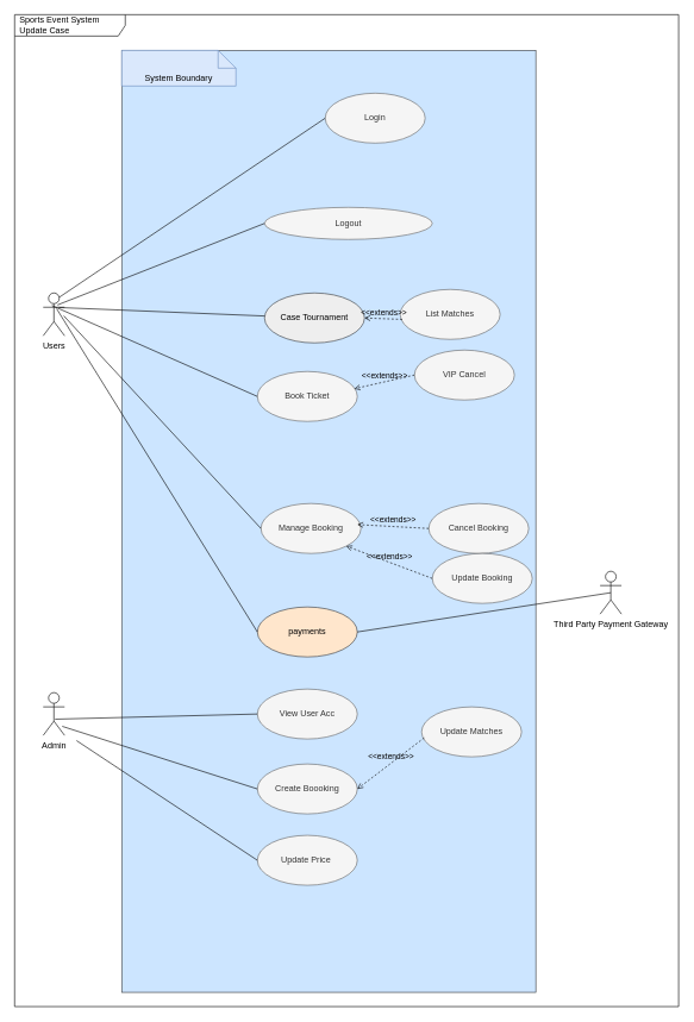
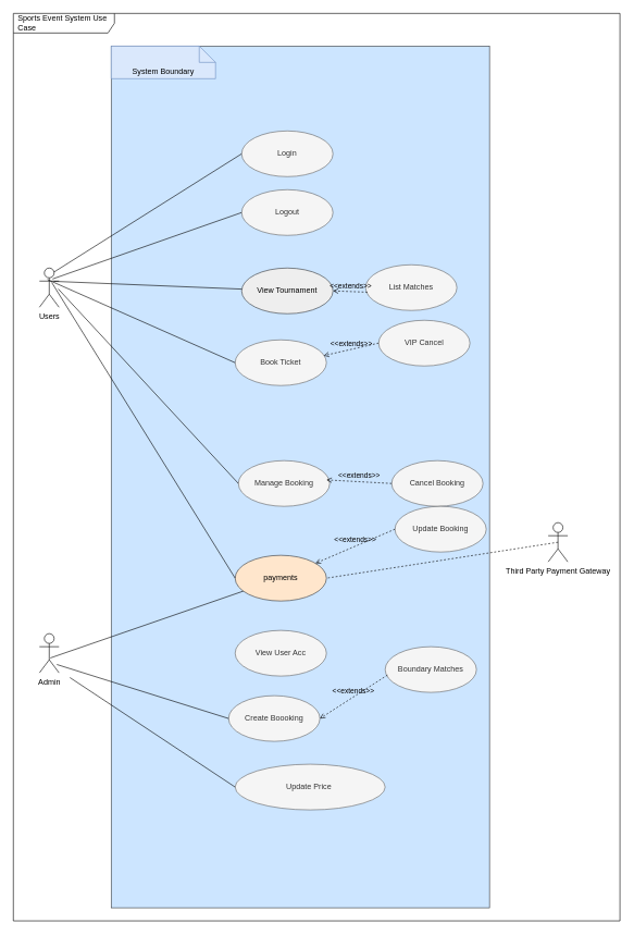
  <mxCell id="0" />
  <mxCell id="1" parent="0" />
- <mxCell id="2" value="Sports Event System Update Case" style="shape=umlFrame;whiteSpace=wrap;html=1;width=155;height=30;boundedLbl=1;verticalAlign=middle;align=left;spacingLeft=5;" parent="1" vertex="1"><mxGeometry x="20" width="930" height="1390" as="geometry" y="20" /></mxCell>
+ <mxCell id="2" value="Sports Event System Use Case" style="shape=umlFrame;whiteSpace=wrap;html=1;width=155;height=30;boundedLbl=1;verticalAlign=middle;align=left;spacingLeft=5;" parent="1" vertex="1"><mxGeometry x="20" width="930" height="1390" as="geometry" y="20" /></mxCell>
  <mxCell id="3" value="" style="rounded=0;whiteSpace=wrap;html=1;fillColor=#cce5ff;strokeColor=#36393d;" parent="1" vertex="1"><mxGeometry x="170" y="70" width="580" height="1320" as="geometry" /></mxCell>
  <mxCell id="4" value="Users" style="shape=umlActor;verticalLabelPosition=bottom;verticalAlign=top;html=1;" parent="1" vertex="1"><mxGeometry x="60" y="410" width="30" height="60" as="geometry" /></mxCell>
  <mxCell id="5" value="Admin" style="shape=umlActor;verticalLabelPosition=bottom;verticalAlign=top;html=1;" parent="1" vertex="1"><mxGeometry x="60" y="970" width="30" height="60" as="geometry" /></mxCell>
  <mxCell id="6" value="Third Party Payment Gateway" style="shape=umlActor;verticalLabelPosition=bottom;verticalAlign=top;html=1;" parent="1" vertex="1"><mxGeometry x="840" y="800" width="30" height="60" as="geometry" /></mxCell>
- <mxCell id="7" value="Case Tournament" style="ellipse;whiteSpace=wrap;html=1;fillColor=#eeeeee;strokeColor=#36393d;" parent="1" vertex="1"><mxGeometry x="370" y="410" width="140" height="70" as="geometry" /></mxCell>
+ <mxCell id="7" value="View Tournament" style="ellipse;whiteSpace=wrap;html=1;fillColor=#eeeeee;strokeColor=#36393d;" parent="1" vertex="1"><mxGeometry x="370" y="410" width="140" height="70" as="geometry" /></mxCell>
  <mxCell id="8" value="" style="endArrow=none;html=1;exitX=0.727;exitY=0.339;exitDx=0;exitDy=0;exitPerimeter=0;" parent="1" source="4" target="7" edge="1"><mxGeometry width="50" height="50" relative="1" as="geometry"><mxPoint x="310" y="370" as="sourcePoint" /><mxPoint x="360" y="320" as="targetPoint" /></mxGeometry></mxCell>
  <mxCell id="9" value="payments" style="ellipse;whiteSpace=wrap;html=1;fillColor=#ffe6cc;strokeColor=#36393d;" parent="1" vertex="1"><mxGeometry x="360" y="850" width="140" height="70" as="geometry" /></mxCell>
- <mxCell id="10" value="Login" style="ellipse;whiteSpace=wrap;html=1;fillColor=#f5f5f5;strokeColor=#666666;fontColor=#333333;" parent="1" vertex="1"><mxGeometry x="455" y="130" width="140" height="70" as="geometry" /></mxCell>
+ <mxCell id="10" value="Login" style="ellipse;whiteSpace=wrap;html=1;fillColor=#f5f5f5;strokeColor=#666666;fontColor=#333333;" parent="1" vertex="1"><mxGeometry x="370" y="200" width="140" height="70" as="geometry" /></mxCell>
  <mxCell id="11" value="" style="endArrow=none;html=1;exitX=0.75;exitY=0.1;exitDx=0;exitDy=0;exitPerimeter=0;entryX=0;entryY=0.5;entryDx=0;entryDy=0;" parent="1" source="4" target="10" edge="1"><mxGeometry width="50" height="50" relative="1" as="geometry"><mxPoint x="92.5" y="336" as="sourcePoint" /><mxPoint x="375" y="155" as="targetPoint" /></mxGeometry></mxCell>
- <mxCell id="12" value="Logout" style="ellipse;whiteSpace=wrap;html=1;fillColor=#f5f5f5;strokeColor=#666666;fontColor=#333333;" parent="1" vertex="1"><mxGeometry x="370" y="290" width="235" height="45" as="geometry" /></mxCell>
+ <mxCell id="12" value="Logout" style="ellipse;whiteSpace=wrap;html=1;fillColor=#f5f5f5;strokeColor=#666666;fontColor=#333333;" parent="1" vertex="1"><mxGeometry x="370" y="290" width="140" height="70" as="geometry" /></mxCell>
  <mxCell id="13" value="" style="endArrow=none;html=1;exitX=0.667;exitY=0.279;exitDx=0;exitDy=0;exitPerimeter=0;entryX=0;entryY=0.5;entryDx=0;entryDy=0;" parent="1" source="4" target="12" edge="1"><mxGeometry width="50" height="50" relative="1" as="geometry"><mxPoint x="91.81" y="350.34" as="sourcePoint" /><mxPoint x="381.448" y="445.819" as="targetPoint" /></mxGeometry></mxCell>
  <mxCell id="14" value="Book Ticket" style="ellipse;whiteSpace=wrap;html=1;fillColor=#f5f5f5;strokeColor=#666666;fontColor=#333333;" parent="1" vertex="1"><mxGeometry x="360" y="520" width="140" height="70" as="geometry" /></mxCell>
  <mxCell id="15" value="" style="endArrow=none;html=1;exitX=0.409;exitY=0.294;exitDx=0;exitDy=0;exitPerimeter=0;entryX=0;entryY=0.5;entryDx=0;entryDy=0;" parent="1" source="4" target="14" edge="1"><mxGeometry width="50" height="50" relative="1" as="geometry"><mxPoint x="85" y="450" as="sourcePoint" /><mxPoint x="370" y="565" as="targetPoint" /></mxGeometry></mxCell>
  <mxCell id="16" value="" style="endArrow=none;html=1;exitX=0.627;exitY=0.367;exitDx=0;exitDy=0;exitPerimeter=0;entryX=0;entryY=0.5;entryDx=0;entryDy=0;" parent="1" source="4" target="9" edge="1"><mxGeometry width="50" height="50" relative="1" as="geometry"><mxPoint x="95" y="460" as="sourcePoint" /><mxPoint x="375" y="655" as="targetPoint" /></mxGeometry></mxCell>
- <mxCell id="17" value="" style="endArrow=none;html=1;exitX=0.5;exitY=0.5;exitDx=0;exitDy=0;exitPerimeter=0;entryX=1;entryY=0.5;entryDx=0;entryDy=0;" parent="1" source="6" target="9" edge="1"><mxGeometry width="50" height="50" relative="1" as="geometry"><mxPoint x="813.2" y="744.22" as="sourcePoint" /><mxPoint x="510" y="835" as="targetPoint" /></mxGeometry></mxCell>
+ <mxCell id="17" value="" style="endArrow=none;html=1;exitX=0.5;exitY=0.5;exitDx=0;exitDy=0;exitPerimeter=0;entryX=1;entryY=0.5;entryDx=0;entryDy=0;dashed=1;" parent="1" source="6" target="9" edge="1"><mxGeometry width="50" height="50" relative="1" as="geometry"><mxPoint x="813.2" y="744.22" as="sourcePoint" /><mxPoint x="510" y="835" as="targetPoint" /></mxGeometry></mxCell>
  <mxCell id="18" value="VIP Cancel" style="ellipse;whiteSpace=wrap;html=1;fillColor=#f5f5f5;strokeColor=#666666;fontColor=#333333;" parent="1" vertex="1"><mxGeometry x="580" y="490" width="140" height="70" as="geometry" /></mxCell>
  <mxCell id="19" value="&amp;lt;&amp;lt;extends&amp;gt;&amp;gt;" style="html=1;verticalAlign=bottom;labelBackgroundColor=none;endArrow=open;endFill=0;dashed=1;exitX=0;exitY=0.5;exitDx=0;exitDy=0;entryX=0.97;entryY=0.345;entryDx=0;entryDy=0;entryPerimeter=0;" parent="1" source="18" target="14" edge="1"><mxGeometry width="160" relative="1" as="geometry"><mxPoint x="590" y="560" as="sourcePoint" /><mxPoint x="510" y="625" as="targetPoint" /></mxGeometry></mxCell>
  <mxCell id="20" value="Manage Booking" style="ellipse;whiteSpace=wrap;html=1;fillColor=#f5f5f5;strokeColor=#666666;fontColor=#333333;" parent="1" vertex="1"><mxGeometry x="365" y="705" width="140" height="70" as="geometry" /></mxCell>
  <mxCell id="21" value="" style="endArrow=none;html=1;exitX=0.627;exitY=0.367;exitDx=0;exitDy=0;exitPerimeter=0;entryX=0;entryY=0.5;entryDx=0;entryDy=0;" parent="1" target="20" edge="1"><mxGeometry width="50" height="50" relative="1" as="geometry"><mxPoint x="88.81" y="442.02" as="sourcePoint" /><mxPoint x="360" y="845" as="targetPoint" /></mxGeometry></mxCell>
  <mxCell id="22" value="View User Acc" style="ellipse;whiteSpace=wrap;html=1;fillColor=#f5f5f5;strokeColor=#666666;fontColor=#333333;" parent="1" vertex="1"><mxGeometry x="360" y="965" width="140" height="70" as="geometry" /></mxCell>
- <mxCell id="23" value="Create Boooking" style="ellipse;whiteSpace=wrap;html=1;fillColor=#f5f5f5;strokeColor=#666666;fontColor=#333333;" parent="1" vertex="1"><mxGeometry x="360" y="1070" width="140" height="70" as="geometry" /></mxCell>
- <mxCell id="24" value="" style="endArrow=none;html=1;rounded=0;exitX=0.555;exitY=0.621;exitDx=0;exitDy=0;exitPerimeter=0;entryX=0;entryY=0.5;entryDx=0;entryDy=0;" parent="1" source="5" target="22" edge="1"><mxGeometry width="50" height="50" relative="1" as="geometry"><mxPoint x="550" y="1040" as="sourcePoint" /><mxPoint x="600" y="990" as="targetPoint" /></mxGeometry></mxCell>
- <mxCell id="25" value="Update Price&amp;nbsp;" style="ellipse;whiteSpace=wrap;html=1;fillColor=#f5f5f5;strokeColor=#666666;fontColor=#333333;" parent="1" vertex="1"><mxGeometry x="360" y="1170" width="140" height="70" as="geometry" /></mxCell>
+ <mxCell id="23" value="Create Boooking" style="ellipse;whiteSpace=wrap;html=1;fillColor=#f5f5f5;strokeColor=#666666;fontColor=#333333;" parent="1" vertex="1"><mxGeometry x="350" y="1065" width="140" height="70" as="geometry" /></mxCell>
+ <mxCell id="24" value="" style="endArrow=none;html=1;rounded=0;exitX=0.555;exitY=0.621;exitDx=0;exitDy=0;exitPerimeter=0;" parent="1" source="5" target="9" edge="1"><mxGeometry width="50" height="50" relative="1" as="geometry"><mxPoint x="550" y="1040" as="sourcePoint" /><mxPoint x="600" y="990" as="targetPoint" /></mxGeometry></mxCell>
+ <mxCell id="25" value="Update Price&amp;nbsp;" style="ellipse;whiteSpace=wrap;html=1;fillColor=#f5f5f5;strokeColor=#666666;fontColor=#333333;" parent="1" vertex="1"><mxGeometry x="360" y="1170" width="230" height="70" as="geometry" /></mxCell>
  <mxCell id="26" value="" style="endArrow=none;html=1;rounded=0;exitX=0.555;exitY=0.621;exitDx=0;exitDy=0;exitPerimeter=0;entryX=0;entryY=0.5;entryDx=0;entryDy=0;" parent="1" target="23" edge="1"><mxGeometry width="50" height="50" relative="1" as="geometry"><mxPoint x="86.65" y="1017.26" as="sourcePoint" /><mxPoint x="375" y="955" as="targetPoint" /></mxGeometry></mxCell>
  <mxCell id="27" value="" style="endArrow=none;html=1;rounded=0;exitX=0.555;exitY=0.621;exitDx=0;exitDy=0;exitPerimeter=0;entryX=0;entryY=0.5;entryDx=0;entryDy=0;" parent="1" target="25" edge="1"><mxGeometry width="50" height="50" relative="1" as="geometry"><mxPoint x="106.65" y="1037.26" as="sourcePoint" /><mxPoint x="370" y="1135" as="targetPoint" /></mxGeometry></mxCell>
  <mxCell id="28" value="Cancel Booking" style="ellipse;whiteSpace=wrap;html=1;fillColor=#f5f5f5;strokeColor=#666666;fontColor=#333333;" parent="1" vertex="1"><mxGeometry x="600" y="705" width="140" height="70" as="geometry" /></mxCell>
  <mxCell id="29" value="&amp;lt;&amp;lt;extends&amp;gt;&amp;gt;" style="html=1;verticalAlign=bottom;labelBackgroundColor=none;endArrow=open;endFill=0;dashed=1;exitX=0;exitY=0.5;exitDx=0;exitDy=0;" parent="1" source="28" edge="1"><mxGeometry width="160" relative="1" as="geometry"><mxPoint x="590" y="725.5" as="sourcePoint" /><mxPoint x="500" y="734.5" as="targetPoint" /></mxGeometry></mxCell>
- <mxCell id="30" value="Update Matches" style="ellipse;whiteSpace=wrap;html=1;fillColor=#f5f5f5;strokeColor=#666666;fontColor=#333333;" parent="1" vertex="1"><mxGeometry x="590" y="990" width="140" height="70" as="geometry" /></mxCell>
+ <mxCell id="30" value="Boundary Matches" style="ellipse;whiteSpace=wrap;html=1;fillColor=#f5f5f5;strokeColor=#666666;fontColor=#333333;" parent="1" vertex="1"><mxGeometry x="590" y="990" width="140" height="70" as="geometry" /></mxCell>
  <mxCell id="31" value="&amp;lt;&amp;lt;extends&amp;gt;&amp;gt;" style="html=1;verticalAlign=bottom;labelBackgroundColor=none;endArrow=open;endFill=0;dashed=1;exitX=0.025;exitY=0.621;exitDx=0;exitDy=0;entryX=1;entryY=0.5;entryDx=0;entryDy=0;exitPerimeter=0;" parent="1" source="30" target="23" edge="1"><mxGeometry width="160" relative="1" as="geometry"><mxPoint x="590" y="1111" as="sourcePoint" /><mxPoint x="500" y="1120" as="targetPoint" /></mxGeometry></mxCell>
  <mxCell id="32" value="List Matches" style="ellipse;whiteSpace=wrap;html=1;fillColor=#f5f5f5;strokeColor=#666666;fontColor=#333333;" parent="1" vertex="1"><mxGeometry x="560" y="405" width="140" height="70" as="geometry" /></mxCell>
  <mxCell id="33" value="&amp;lt;&amp;lt;extends&amp;gt;&amp;gt;" style="html=1;verticalAlign=bottom;labelBackgroundColor=none;endArrow=open;endFill=0;dashed=1;exitX=0.021;exitY=0.6;exitDx=0;exitDy=0;entryX=1;entryY=0.5;entryDx=0;entryDy=0;exitPerimeter=0;" parent="1" source="32" target="7" edge="1"><mxGeometry width="160" relative="1" as="geometry"><mxPoint x="610" y="515" as="sourcePoint" /><mxPoint x="510.8" y="644.15" as="targetPoint" /></mxGeometry></mxCell>
  <mxCell id="34" value="System Boundary" style="shape=note2;boundedLbl=1;whiteSpace=wrap;html=1;size=25;verticalAlign=top;align=center;fillColor=#dae8fc;strokeColor=#6c8ebf;" vertex="1" parent="1"><mxGeometry x="170" y="70" width="160" height="50" as="geometry" /></mxCell>
  <mxCell id="35" value="Update Booking" style="ellipse;whiteSpace=wrap;html=1;fillColor=#f5f5f5;strokeColor=#666666;fontColor=#333333;" vertex="1" parent="1"><mxGeometry x="605" y="775" width="140" height="70" as="geometry" /></mxCell>
- <mxCell id="36" value="&amp;lt;&amp;lt;extends&amp;gt;&amp;gt;" style="html=1;verticalAlign=bottom;labelBackgroundColor=none;endArrow=open;endFill=0;dashed=1;exitX=0;exitY=0.5;exitDx=0;exitDy=0;entryX=1;entryY=1;entryDx=0;entryDy=0;" edge="1" parent="1" source="35" target="20"><mxGeometry width="160" relative="1" as="geometry"><mxPoint x="595" y="795.5" as="sourcePoint" /><mxPoint x="505" y="804.5" as="targetPoint" /></mxGeometry></mxCell>
+ <mxCell id="36" value="&amp;lt;&amp;lt;extends&amp;gt;&amp;gt;" style="html=1;verticalAlign=bottom;labelBackgroundColor=none;endArrow=open;endFill=0;dashed=1;exitX=0;exitY=0.5;exitDx=0;exitDy=0;" edge="1" parent="1" source="35" target="9"><mxGeometry width="160" relative="1" as="geometry"><mxPoint x="595" y="795.5" as="sourcePoint" /><mxPoint x="505" y="804.5" as="targetPoint" /></mxGeometry></mxCell>
